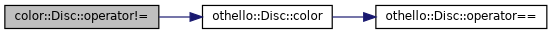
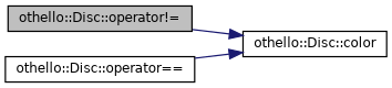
  digraph {
    rankdir=LR
    node [color=black fillcolor=white fontname=Helvetica fontsize=10 shape=record style=filled]
    edge [color=midnightblue fontname=Helvetica fontsize=10 labelfontname=Helvetica labelfontsize=10 style=solid]
-   n1 [fillcolor=grey75 fontcolor=black height=0.2 label="color::Disc::operator!=" width=0.4]
+   n1 [fillcolor=grey75 fontcolor=black height=0.2 label="othello::Disc::operator!=" width=0.4]
    n2 [height=0.2 label="othello::Disc::color" width=0.4]
    n3 [height=0.2 label="othello::Disc::operator==" width=0.4]
    n1 -> n2
-   n2 -> n3
+   n3 -> n2
  }
